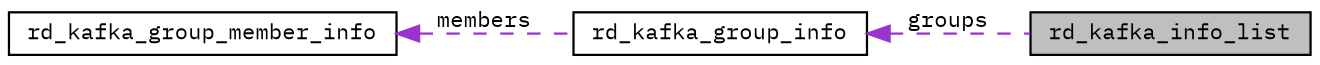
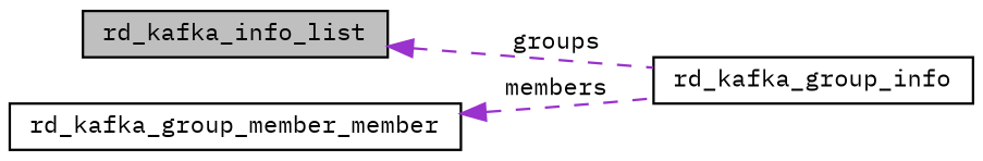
  digraph {
    fontname="IBM Plex Mono"
    rankdir=LR
    node [color=black fillcolor=white fontname="IBM Plex Mono" fontsize=10 shape=record style=filled]
    edge [color=darkorchid3 dir=back fontname="IBM Plex Mono" fontsize=10 labelfontname=Helvetica labelfontsize=10 style=dashed]
    n1 [fillcolor=grey75 fontcolor=black height=0.2 label=rd_kafka_info_list width=0.4]
    n2 [height=0.2 label=rd_kafka_group_info width=0.4]
-   n3 [height=0.2 label=rd_kafka_group_member_info width=0.4]
-   n2 -> n1 [label=groups]
+   n3 [height=0.2 label=rd_kafka_group_member_member width=0.4]
+   n1 -> n2 [label=groups]
    n3 -> n2 [label=members]
  }
